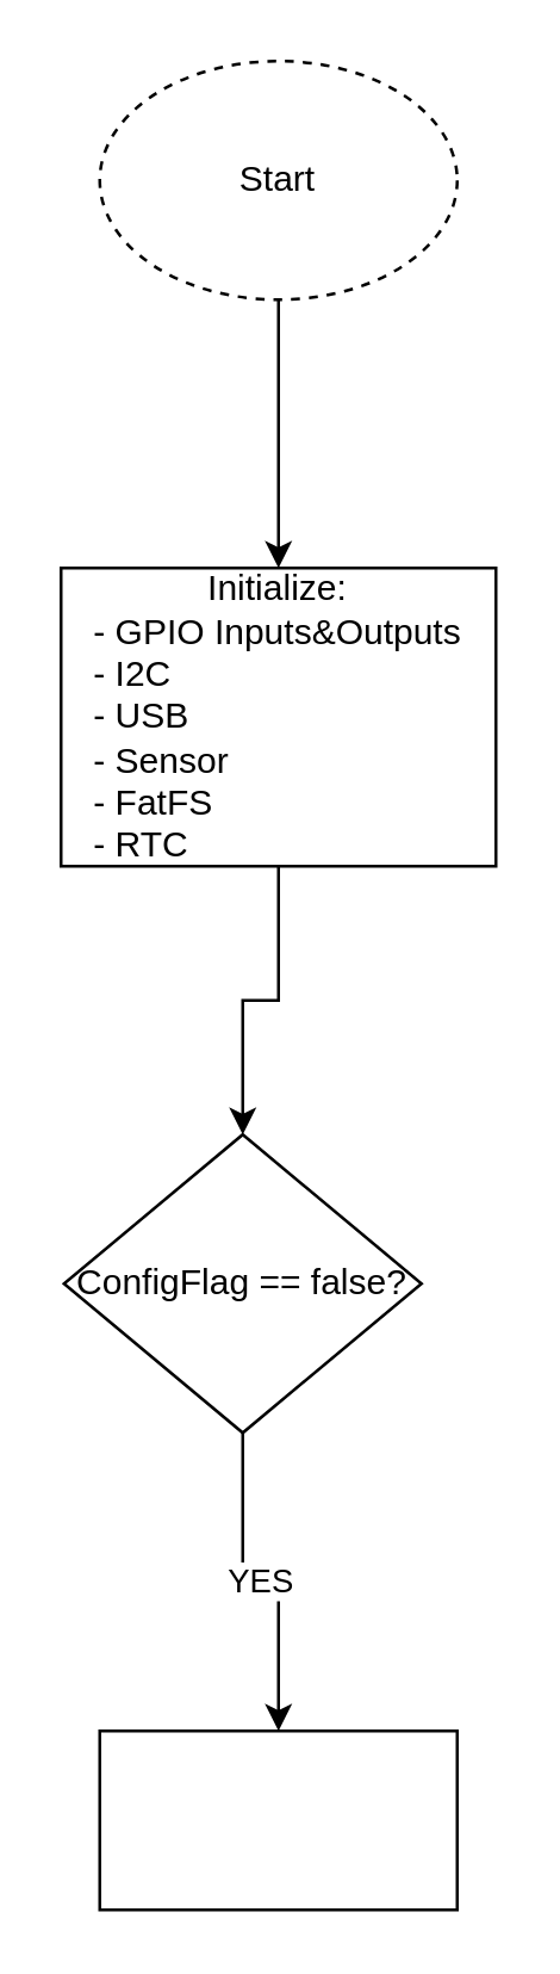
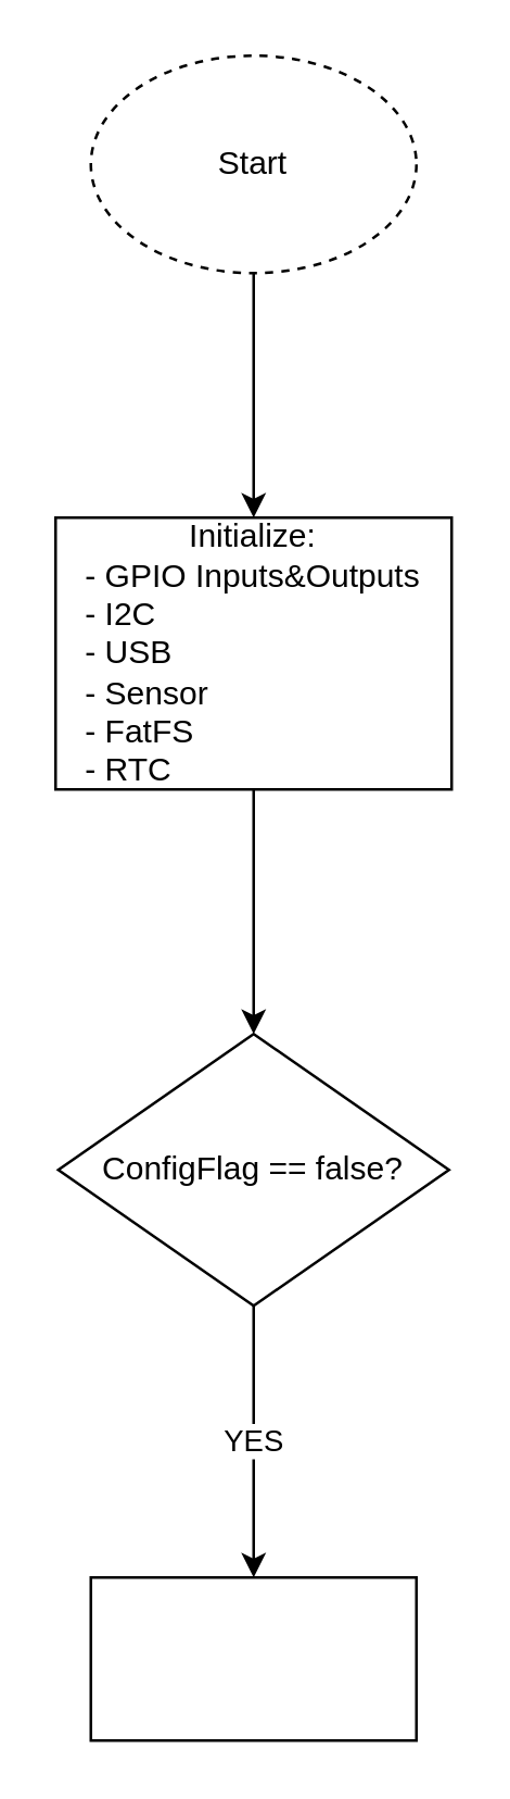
  <mxCell id="0" />
  <mxCell id="1" parent="0" />
  <mxCell id="2" value="" style="edgeStyle=orthogonalEdgeStyle;rounded=0;orthogonalLoop=1;jettySize=auto;html=1;" parent="1" source="3" target="5" edge="1"><mxGeometry relative="1" as="geometry" /></mxCell>
  <mxCell id="3" value="Start" style="ellipse;whiteSpace=wrap;html=1;dashed=1;" parent="1" vertex="1"><mxGeometry x="33" y="20" width="120" height="80" as="geometry" /></mxCell>
  <mxCell id="4" value="" style="edgeStyle=orthogonalEdgeStyle;rounded=0;orthogonalLoop=1;jettySize=auto;html=1;" edge="1" parent="1" source="5" target="7"><mxGeometry relative="1" as="geometry" /></mxCell>
  <mxCell id="5" value="Initialize:&lt;br&gt;&lt;div style=&quot;text-align: left&quot;&gt;&lt;span&gt;- GPIO Inputs&amp;amp;Outputs&lt;/span&gt;&lt;/div&gt;&lt;div style=&quot;text-align: left&quot;&gt;&lt;span&gt;- I2C&lt;/span&gt;&lt;/div&gt;&lt;div style=&quot;text-align: left&quot;&gt;&lt;span&gt;- USB&lt;/span&gt;&lt;/div&gt;&lt;div style=&quot;text-align: left&quot;&gt;&lt;span&gt;- Sensor&lt;/span&gt;&lt;/div&gt;&lt;div style=&quot;text-align: left&quot;&gt;&lt;span&gt;- FatFS&lt;/span&gt;&lt;/div&gt;&lt;div style=&quot;text-align: left&quot;&gt;&lt;span&gt;- RTC&lt;/span&gt;&lt;/div&gt;" style="whiteSpace=wrap;html=1;" parent="1" vertex="1"><mxGeometry x="20" y="190" width="146" height="100" as="geometry" /></mxCell>
  <mxCell id="6" value="YES" style="edgeStyle=orthogonalEdgeStyle;rounded=0;orthogonalLoop=1;jettySize=auto;html=1;" edge="1" parent="1" source="7" target="8"><mxGeometry relative="1" as="geometry" /></mxCell>
- <mxCell id="7" value="ConfigFlag == false?" style="rhombus;whiteSpace=wrap;html=1;" vertex="1" parent="1"><mxGeometry x="21" y="380" width="120" height="100" as="geometry" /></mxCell>
+ <mxCell id="7" value="ConfigFlag == false?" style="rhombus;whiteSpace=wrap;html=1;" vertex="1" parent="1"><mxGeometry x="21" y="380" width="144" height="100" as="geometry" /></mxCell>
  <mxCell id="8" value="" style="whiteSpace=wrap;html=1;" vertex="1" parent="1"><mxGeometry x="33" y="580" width="120" height="60" as="geometry" /></mxCell>
